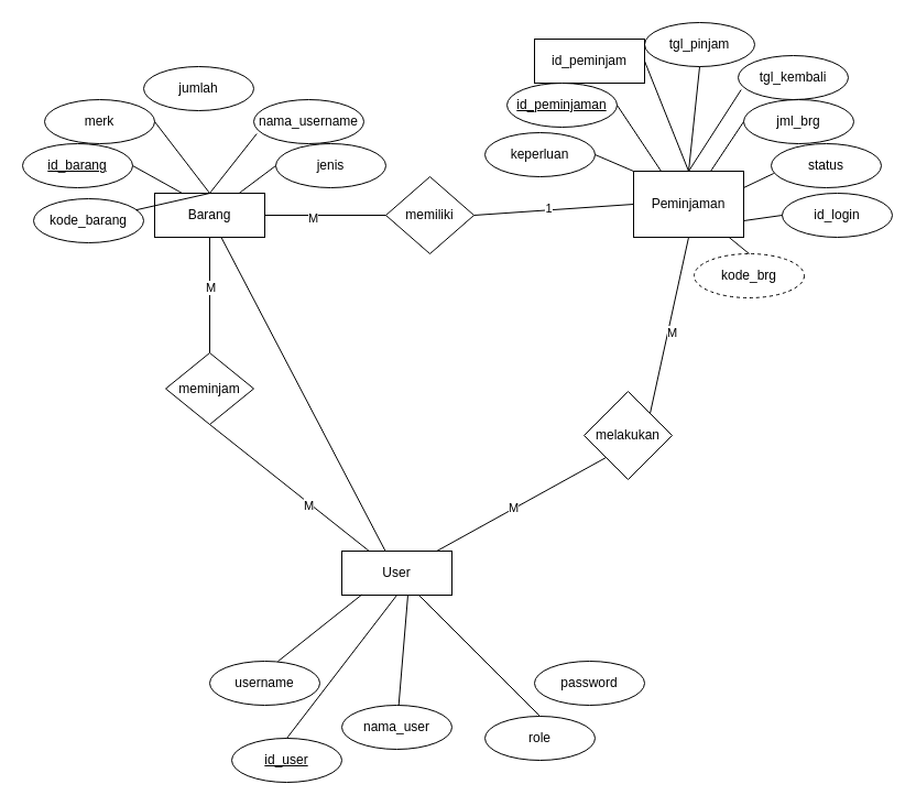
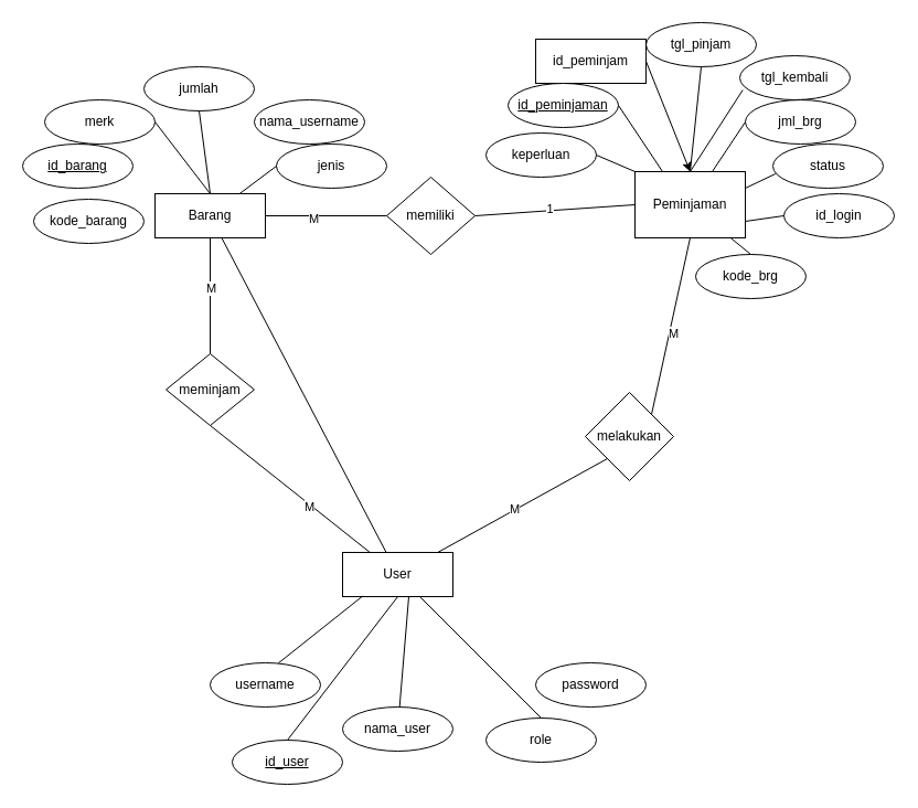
  <mxCell id="0" />
  <mxCell id="1" parent="0" />
  <mxCell id="2" value="Barang" style="whiteSpace=wrap;html=1;align=center;" parent="1" vertex="1"><mxGeometry x="140" y="175" width="100" height="40" as="geometry" /></mxCell>
  <mxCell id="3" value="jumlah" style="ellipse;whiteSpace=wrap;html=1;align=center;" parent="1" vertex="1"><mxGeometry x="130" y="60" width="100" height="40" as="geometry" /></mxCell>
  <mxCell id="4" value="nama_username" style="ellipse;whiteSpace=wrap;html=1;align=center;" parent="1" vertex="1"><mxGeometry x="230" y="90" width="100" height="40" as="geometry" /></mxCell>
  <mxCell id="5" value="jenis" style="ellipse;whiteSpace=wrap;html=1;align=center;" parent="1" vertex="1"><mxGeometry x="250" y="130" width="100" height="40" as="geometry" /></mxCell>
  <mxCell id="6" value="merk" style="ellipse;whiteSpace=wrap;html=1;align=center;" parent="1" vertex="1"><mxGeometry x="40" y="90" width="100" height="40" as="geometry" /></mxCell>
  <mxCell id="7" value="id_barang" style="ellipse;whiteSpace=wrap;html=1;align=center;fontStyle=4;" parent="1" vertex="1"><mxGeometry x="20" y="130" width="100" height="40" as="geometry" /></mxCell>
- <mxCell id="8" value="" style="endArrow=none;html=1;rounded=0;exitX=0.5;exitY=0;exitDx=0;exitDy=0;" parent="1" source="2" target="58" edge="1"><mxGeometry relative="1" as="geometry"><mxPoint x="80" y="250" as="sourcePoint" /><mxPoint x="240" y="250" as="targetPoint" /></mxGeometry></mxCell>
+ <mxCell id="8" value="" style="endArrow=none;html=1;rounded=0;exitX=0.5;exitY=0;exitDx=0;exitDy=0;entryX=0.5;entryY=1;entryDx=0;entryDy=0;" parent="1" source="2" target="3" edge="1"><mxGeometry relative="1" as="geometry"><mxPoint x="80" y="250" as="sourcePoint" /><mxPoint x="240" y="250" as="targetPoint" /></mxGeometry></mxCell>
  <mxCell id="9" value="" style="endArrow=none;html=1;rounded=0;exitX=1;exitY=0.5;exitDx=0;exitDy=0;entryX=0.5;entryY=0;entryDx=0;entryDy=0;" parent="1" source="6" target="2" edge="1"><mxGeometry relative="1" as="geometry"><mxPoint x="140" y="150" as="sourcePoint" /><mxPoint x="300" y="150" as="targetPoint" /></mxGeometry></mxCell>
- <mxCell id="10" value="" style="endArrow=none;html=1;rounded=0;exitX=1;exitY=0.5;exitDx=0;exitDy=0;entryX=0.25;entryY=0;entryDx=0;entryDy=0;" parent="1" source="7" target="2" edge="1"><mxGeometry relative="1" as="geometry"><mxPoint x="110" y="270" as="sourcePoint" /><mxPoint x="270" y="270" as="targetPoint" /></mxGeometry></mxCell>
- <mxCell id="11" value="" style="endArrow=none;html=1;rounded=0;exitX=0.027;exitY=0.775;exitDx=0;exitDy=0;exitPerimeter=0;entryX=0.5;entryY=0;entryDx=0;entryDy=0;" parent="1" source="4" target="2" edge="1"><mxGeometry relative="1" as="geometry"><mxPoint x="220" y="280" as="sourcePoint" /><mxPoint x="380" y="280" as="targetPoint" /></mxGeometry></mxCell>
  <mxCell id="12" value="" style="endArrow=none;html=1;rounded=0;exitX=0;exitY=0.5;exitDx=0;exitDy=0;" parent="1" source="5" target="2" edge="1"><mxGeometry relative="1" as="geometry"><mxPoint x="250" y="270" as="sourcePoint" /><mxPoint x="410" y="270" as="targetPoint" /></mxGeometry></mxCell>
  <mxCell id="13" value="meminjam" style="rhombus;whiteSpace=wrap;html=1;" parent="1" vertex="1"><mxGeometry x="150" y="320" width="80" height="65" as="geometry" /></mxCell>
  <mxCell id="14" value="" style="endArrow=none;html=1;rounded=0;entryX=0.5;entryY=1;entryDx=0;entryDy=0;" parent="1" source="26" target="13" edge="1"><mxGeometry width="50" height="50" relative="1" as="geometry"><mxPoint x="380" y="510" as="sourcePoint" /><mxPoint x="270" y="340" as="targetPoint" /></mxGeometry></mxCell>
  <mxCell id="15" value="M" style="edgeLabel;html=1;align=center;verticalAlign=middle;resizable=0;points=[];" parent="14" vertex="1" connectable="0"><mxGeometry x="-0.253" y="2" relative="1" as="geometry"><mxPoint as="offset" /></mxGeometry></mxCell>
  <mxCell id="16" value="" style="endArrow=none;html=1;rounded=0;exitX=0.5;exitY=0;exitDx=0;exitDy=0;entryX=0.5;entryY=1;entryDx=0;entryDy=0;" parent="1" source="13" target="2" edge="1"><mxGeometry width="50" height="50" relative="1" as="geometry"><mxPoint x="170" y="340" as="sourcePoint" /><mxPoint x="220" y="290" as="targetPoint" /></mxGeometry></mxCell>
  <mxCell id="17" value="M" style="edgeLabel;html=1;align=center;verticalAlign=middle;resizable=0;points=[];" parent="16" vertex="1" connectable="0"><mxGeometry x="0.145" relative="1" as="geometry"><mxPoint as="offset" /></mxGeometry></mxCell>
  <mxCell id="18" value="melakukan" style="rhombus;whiteSpace=wrap;html=1;" parent="1" vertex="1"><mxGeometry x="530" y="355" width="80" height="80" as="geometry" /></mxCell>
  <mxCell id="19" value="" style="endArrow=none;html=1;rounded=0;entryX=0;entryY=1;entryDx=0;entryDy=0;" parent="1" source="26" target="18" edge="1"><mxGeometry width="50" height="50" relative="1" as="geometry"><mxPoint x="430" y="510" as="sourcePoint" /><mxPoint x="440" y="380" as="targetPoint" /></mxGeometry></mxCell>
  <mxCell id="20" value="M" style="edgeLabel;html=1;align=center;verticalAlign=middle;resizable=0;points=[];" parent="19" vertex="1" connectable="0"><mxGeometry x="-0.092" y="1" relative="1" as="geometry"><mxPoint as="offset" /></mxGeometry></mxCell>
  <mxCell id="21" value="" style="endArrow=none;html=1;rounded=0;entryX=0.5;entryY=1;entryDx=0;entryDy=0;exitX=1;exitY=0;exitDx=0;exitDy=0;" parent="1" source="18" target="37" edge="1"><mxGeometry width="50" height="50" relative="1" as="geometry"><mxPoint x="390" y="430" as="sourcePoint" /><mxPoint x="625" y="210" as="targetPoint" /></mxGeometry></mxCell>
  <mxCell id="22" value="M" style="edgeLabel;html=1;align=center;verticalAlign=middle;resizable=0;points=[];" parent="21" vertex="1" connectable="0"><mxGeometry x="-0.058" y="-3" relative="1" as="geometry"><mxPoint y="1" as="offset" /></mxGeometry></mxCell>
  <mxCell id="23" value="memiliki" style="rhombus;whiteSpace=wrap;html=1;" parent="1" vertex="1"><mxGeometry x="350" y="160" width="80" height="70" as="geometry" /></mxCell>
  <mxCell id="24" value="" style="endArrow=none;html=1;rounded=0;entryX=0;entryY=0.5;entryDx=0;entryDy=0;exitX=1;exitY=0.5;exitDx=0;exitDy=0;" parent="1" source="2" target="23" edge="1"><mxGeometry width="50" height="50" relative="1" as="geometry"><mxPoint x="390" y="430" as="sourcePoint" /><mxPoint x="440" y="380" as="targetPoint" /></mxGeometry></mxCell>
  <mxCell id="25" value="M" style="edgeLabel;html=1;align=center;verticalAlign=middle;resizable=0;points=[];" parent="24" vertex="1" connectable="0"><mxGeometry x="-0.227" y="-2" relative="1" as="geometry"><mxPoint as="offset" /></mxGeometry></mxCell>
  <mxCell id="26" value="User" style="whiteSpace=wrap;html=1;align=center;" parent="1" vertex="1"><mxGeometry x="310" y="500" width="100" height="40" as="geometry" /></mxCell>
  <mxCell id="27" value="role" style="ellipse;whiteSpace=wrap;html=1;align=center;" parent="1" vertex="1"><mxGeometry x="440" y="650" width="100" height="40" as="geometry" /></mxCell>
  <mxCell id="28" value="nama_user" style="ellipse;whiteSpace=wrap;html=1;align=center;" parent="1" vertex="1"><mxGeometry x="310" y="640" width="100" height="40" as="geometry" /></mxCell>
  <mxCell id="29" value="id_user" style="ellipse;whiteSpace=wrap;html=1;align=center;fontStyle=4;" parent="1" vertex="1"><mxGeometry x="210" y="670" width="100" height="40" as="geometry" /></mxCell>
  <mxCell id="30" value="" style="endArrow=none;html=1;rounded=0;entryX=0.5;entryY=0;entryDx=0;entryDy=0;" parent="1" source="26" target="27" edge="1"><mxGeometry relative="1" as="geometry"><mxPoint x="250" y="630" as="sourcePoint" /><mxPoint x="410" y="630" as="targetPoint" /></mxGeometry></mxCell>
  <mxCell id="31" value="" style="endArrow=none;html=1;rounded=0;entryX=0.6;entryY=1;entryDx=0;entryDy=0;entryPerimeter=0;" parent="1" source="28" target="26" edge="1"><mxGeometry relative="1" as="geometry"><mxPoint x="310" y="530" as="sourcePoint" /><mxPoint x="470" y="530" as="targetPoint" /></mxGeometry></mxCell>
  <mxCell id="32" value="" style="endArrow=none;html=1;rounded=0;exitX=0.5;exitY=0;exitDx=0;exitDy=0;entryX=0.5;entryY=1;entryDx=0;entryDy=0;" parent="1" source="29" target="26" edge="1"><mxGeometry relative="1" as="geometry"><mxPoint x="280" y="650" as="sourcePoint" /><mxPoint x="440" y="650" as="targetPoint" /></mxGeometry></mxCell>
  <mxCell id="33" value="user&lt;span style=&quot;background-color: initial;&quot;&gt;name&lt;/span&gt;" style="ellipse;whiteSpace=wrap;html=1;align=center;" parent="1" vertex="1"><mxGeometry x="190" y="600" width="100" height="40" as="geometry" /></mxCell>
  <mxCell id="34" value="password" style="ellipse;whiteSpace=wrap;html=1;align=center;" parent="1" vertex="1"><mxGeometry x="485" y="600" width="100" height="40" as="geometry" /></mxCell>
  <mxCell id="35" value="" style="endArrow=none;html=1;rounded=0;exitX=0.619;exitY=0.005;exitDx=0;exitDy=0;exitPerimeter=0;entryX=0.18;entryY=0.992;entryDx=0;entryDy=0;entryPerimeter=0;" parent="1" source="33" target="26" edge="1"><mxGeometry relative="1" as="geometry"><mxPoint x="320" y="610" as="sourcePoint" /><mxPoint x="360" y="550" as="targetPoint" /></mxGeometry></mxCell>
  <mxCell id="36" value="" style="endArrow=none;html=1;rounded=0;" parent="1" source="26" target="2" edge="1"><mxGeometry relative="1" as="geometry"><mxPoint x="470" y="590" as="sourcePoint" /><mxPoint x="630" y="590" as="targetPoint" /></mxGeometry></mxCell>
  <mxCell id="37" value="Peminjaman" style="whiteSpace=wrap;html=1;align=center;" parent="1" vertex="1"><mxGeometry x="575" y="155" width="100" height="60" as="geometry" /></mxCell>
  <mxCell id="38" value="tgl_pinjam" style="ellipse;whiteSpace=wrap;html=1;align=center;" parent="1" vertex="1"><mxGeometry x="585" y="20" width="100" height="40" as="geometry" /></mxCell>
  <mxCell id="39" value="tgl_kembali" style="ellipse;whiteSpace=wrap;html=1;align=center;" parent="1" vertex="1"><mxGeometry x="670" y="50" width="100" height="40" as="geometry" /></mxCell>
  <mxCell id="40" value="jml_brg" style="ellipse;whiteSpace=wrap;html=1;align=center;" parent="1" vertex="1"><mxGeometry x="675" y="90" width="100" height="40" as="geometry" /></mxCell>
  <mxCell id="41" value="id_peminjam" style="whiteSpace=wrap;html=1;align=center;rounded=0;" parent="1" vertex="1"><mxGeometry x="485" y="35" width="100" height="40" as="geometry" /></mxCell>
  <mxCell id="42" value="id_peminjaman" style="ellipse;whiteSpace=wrap;html=1;align=center;fontStyle=4;" parent="1" vertex="1"><mxGeometry x="460" y="75" width="100" height="40" as="geometry" /></mxCell>
  <mxCell id="43" value="" style="endArrow=none;html=1;rounded=0;exitX=0.5;exitY=0;exitDx=0;exitDy=0;entryX=0.5;entryY=1;entryDx=0;entryDy=0;" parent="1" source="37" target="38" edge="1"><mxGeometry relative="1" as="geometry"><mxPoint x="515" y="235" as="sourcePoint" /><mxPoint x="675" y="235" as="targetPoint" /></mxGeometry></mxCell>
- <mxCell id="44" value="" style="endArrow=none;html=1;rounded=0;exitX=1;exitY=0.5;exitDx=0;exitDy=0;entryX=0.5;entryY=0;entryDx=0;entryDy=0;" parent="1" source="41" target="37" edge="1"><mxGeometry relative="1" as="geometry"><mxPoint x="575" y="135" as="sourcePoint" /><mxPoint x="735" y="135" as="targetPoint" /></mxGeometry></mxCell>
+ <mxCell id="44" value="" style="endArrow=classic;html=1;rounded=0;exitX=1;exitY=0.5;exitDx=0;exitDy=0;entryX=0.5;entryY=0;entryDx=0;entryDy=0;" parent="1" source="41" target="37" edge="1"><mxGeometry relative="1" as="geometry"><mxPoint x="575" y="135" as="sourcePoint" /><mxPoint x="735" y="135" as="targetPoint" /></mxGeometry></mxCell>
  <mxCell id="45" value="" style="endArrow=none;html=1;rounded=0;exitX=1;exitY=0.5;exitDx=0;exitDy=0;entryX=0.25;entryY=0;entryDx=0;entryDy=0;" parent="1" source="42" target="37" edge="1"><mxGeometry relative="1" as="geometry"><mxPoint x="545" y="255" as="sourcePoint" /><mxPoint x="705" y="255" as="targetPoint" /></mxGeometry></mxCell>
  <mxCell id="46" value="" style="endArrow=none;html=1;rounded=0;exitX=0.027;exitY=0.775;exitDx=0;exitDy=0;exitPerimeter=0;entryX=0.5;entryY=0;entryDx=0;entryDy=0;" parent="1" source="39" target="37" edge="1"><mxGeometry relative="1" as="geometry"><mxPoint x="655" y="265" as="sourcePoint" /><mxPoint x="815" y="265" as="targetPoint" /></mxGeometry></mxCell>
  <mxCell id="47" value="" style="endArrow=none;html=1;rounded=0;exitX=0;exitY=0.5;exitDx=0;exitDy=0;" parent="1" source="40" target="37" edge="1"><mxGeometry relative="1" as="geometry"><mxPoint x="685" y="255" as="sourcePoint" /><mxPoint x="845" y="255" as="targetPoint" /></mxGeometry></mxCell>
  <mxCell id="48" value="keperluan" style="ellipse;whiteSpace=wrap;html=1;align=center;" parent="1" vertex="1"><mxGeometry x="440" y="120" width="100" height="40" as="geometry" /></mxCell>
  <mxCell id="49" value="status" style="ellipse;whiteSpace=wrap;html=1;align=center;" parent="1" vertex="1"><mxGeometry x="700" y="130" width="100" height="40" as="geometry" /></mxCell>
  <mxCell id="50" value="" style="endArrow=none;html=1;rounded=0;entryX=0;entryY=0;entryDx=0;entryDy=0;exitX=1;exitY=0.5;exitDx=0;exitDy=0;" parent="1" source="48" target="37" edge="1"><mxGeometry relative="1" as="geometry"><mxPoint x="520" y="190" as="sourcePoint" /><mxPoint x="680" y="190" as="targetPoint" /></mxGeometry></mxCell>
  <mxCell id="51" value="" style="endArrow=none;html=1;rounded=0;exitX=1;exitY=0.25;exitDx=0;exitDy=0;entryX=0.023;entryY=0.675;entryDx=0;entryDy=0;entryPerimeter=0;" parent="1" source="37" target="49" edge="1"><mxGeometry relative="1" as="geometry"><mxPoint x="630" y="280" as="sourcePoint" /><mxPoint x="790" y="280" as="targetPoint" /></mxGeometry></mxCell>
  <mxCell id="52" value="" style="endArrow=none;html=1;rounded=0;entryX=0;entryY=0.5;entryDx=0;entryDy=0;exitX=1;exitY=0.5;exitDx=0;exitDy=0;" parent="1" source="23" target="37" edge="1"><mxGeometry width="50" height="50" relative="1" as="geometry"><mxPoint x="430" y="185" as="sourcePoint" /><mxPoint x="440" y="380" as="targetPoint" /></mxGeometry></mxCell>
  <mxCell id="53" value="1" style="edgeLabel;html=1;align=center;verticalAlign=middle;resizable=0;points=[];" parent="52" vertex="1" connectable="0"><mxGeometry x="-0.062" y="2" relative="1" as="geometry"><mxPoint as="offset" /></mxGeometry></mxCell>
- <mxCell id="54" value="kode_brg" style="ellipse;whiteSpace=wrap;html=1;align=center;dashed=1;" parent="1" vertex="1"><mxGeometry x="630" y="230" width="100" height="40" as="geometry" /></mxCell>
+ <mxCell id="54" value="kode_brg" style="ellipse;whiteSpace=wrap;html=1;align=center;" parent="1" vertex="1"><mxGeometry x="630" y="230" width="100" height="40" as="geometry" /></mxCell>
  <mxCell id="55" value="" style="endArrow=none;html=1;rounded=0;exitX=0.5;exitY=0;exitDx=0;exitDy=0;" parent="1" source="54" target="37" edge="1"><mxGeometry width="50" height="50" relative="1" as="geometry"><mxPoint x="540" y="343" as="sourcePoint" /><mxPoint x="635" y="205" as="targetPoint" /></mxGeometry></mxCell>
  <mxCell id="56" value="id_login" style="ellipse;whiteSpace=wrap;html=1;align=center;" parent="1" vertex="1"><mxGeometry x="710" y="175" width="100" height="40" as="geometry" /></mxCell>
  <mxCell id="57" value="" style="endArrow=none;html=1;rounded=0;exitX=0;exitY=0.5;exitDx=0;exitDy=0;entryX=1;entryY=0.75;entryDx=0;entryDy=0;" parent="1" source="56" target="37" edge="1"><mxGeometry width="50" height="50" relative="1" as="geometry"><mxPoint x="430" y="270" as="sourcePoint" /><mxPoint x="480" y="220" as="targetPoint" /></mxGeometry></mxCell>
  <mxCell id="58" value="kode_barang" style="ellipse;whiteSpace=wrap;html=1;align=center;" vertex="1" parent="1"><mxGeometry x="30" y="180" width="100" height="40" as="geometry" /></mxCell>
